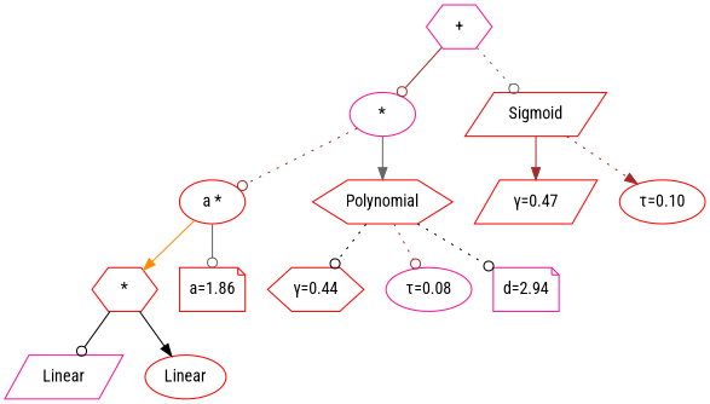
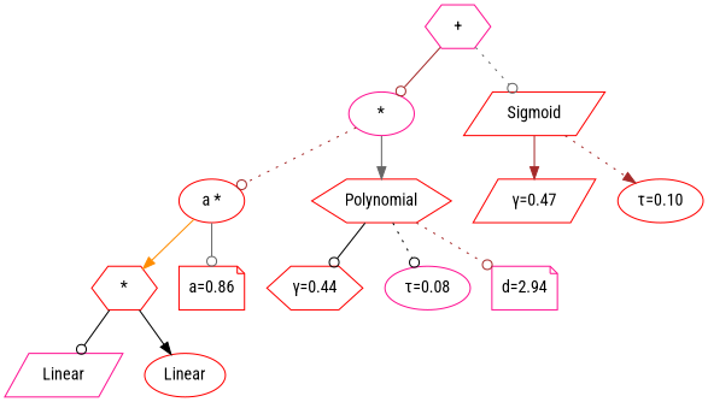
  digraph {
    fontname="Roboto Condensed"
    node [color=red fontname="Roboto Condensed" shape=ellipse]
    edge [arrowhead=odot color=brown fontname="Roboto Condensed" style=solid]
    n1 [color=deeppink label="+" shape=hexagon]
    n2 [color=deeppink label="*"]
    n3 [label=Sigmoid shape=parallelogram]
    n4 [label="a *"]
    n5 [label=Polynomial shape=hexagon]
    n6 [label="&gamma;=0.47" shape=parallelogram]
    n7 [label="&tau;=0.10"]
    n8 [label="*" shape=hexagon]
-   n9 [label="a=1.86" shape=note]
+   n9 [label="a=0.86" shape=note]
    n10 [label="&gamma;=0.44" shape=hexagon]
    n11 [color=deeppink label="&tau;=0.08"]
    n12 [color=deeppink label="d=2.94" shape=note]
    n13 [color=deeppink label=Linear shape=parallelogram]
    n14 [label=Linear]
    n1 -> n2
    n1 -> n3 [color=gray40 style=dotted]
    n2 -> n4 [style=dotted]
    n2 -> n5 [arrowhead=normal color=gray40]
    n3 -> n6 [arrowhead=normal]
    n3 -> n7 [arrowhead=normal style=dotted]
    n4 -> n8 [arrowhead=normal color=darkorange]
    n4 -> n9 [color=gray40]
-   n5 -> n10 [color=black style=dotted]
-   n5 -> n11 [style=dotted]
-   n5 -> n12 [color=black style=dotted]
+   n5 -> n10 [color=black]
+   n5 -> n11 [color=black style=dotted]
+   n5 -> n12 [style=dotted]
    n8 -> n13 [color=black]
    n8 -> n14 [arrowhead=normal color=black]
  }
